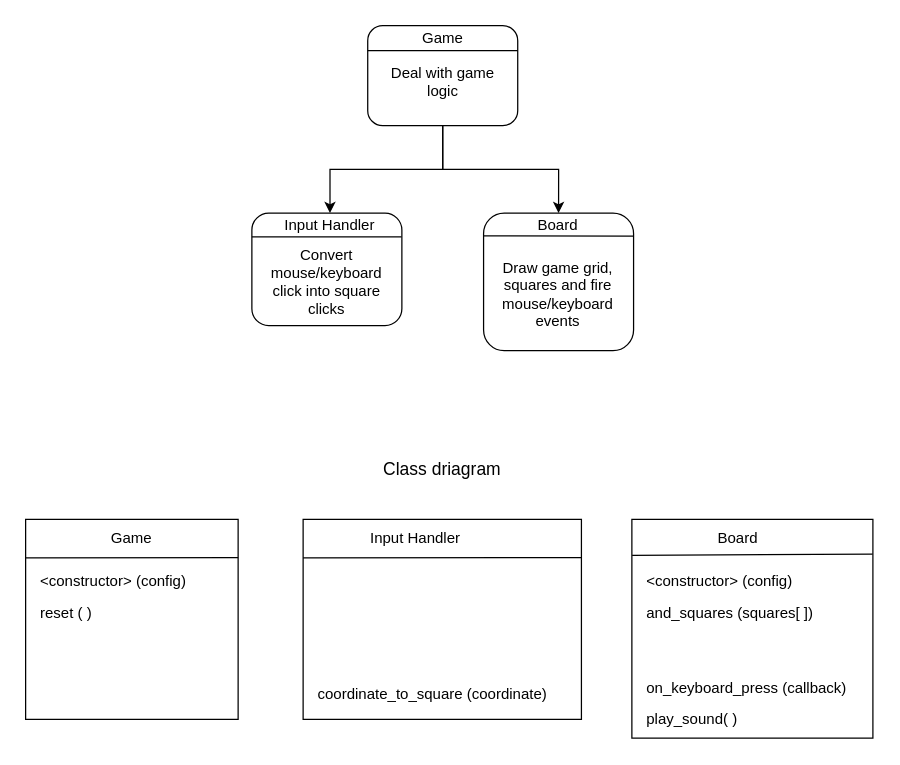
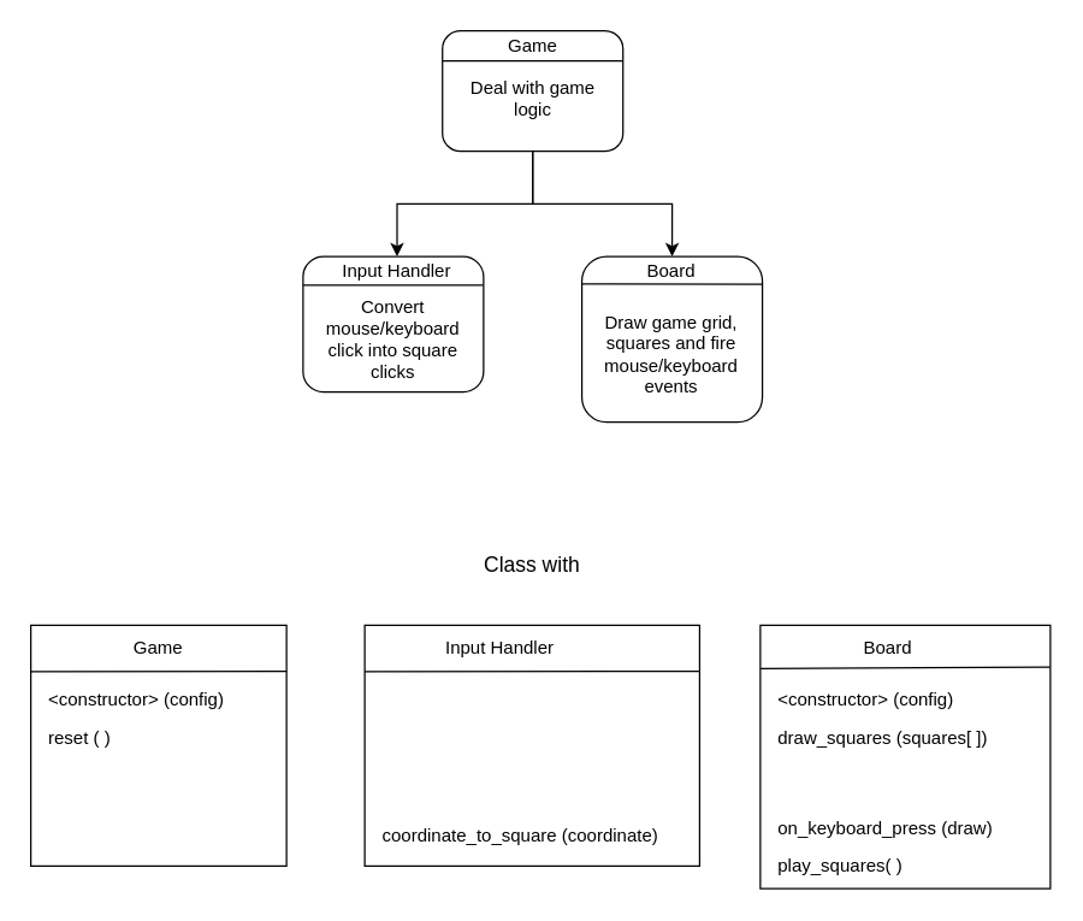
  <mxCell id="0" />
  <mxCell id="1" parent="0" />
  <mxCell id="2" style="edgeStyle=orthogonalEdgeStyle;rounded=0;orthogonalLoop=1;jettySize=auto;html=1;exitX=0.5;exitY=1;exitDx=0;exitDy=0;entryX=0.5;entryY=0;entryDx=0;entryDy=0;" parent="1" source="4" target="13" edge="1"><mxGeometry relative="1" as="geometry" /></mxCell>
  <mxCell id="3" style="edgeStyle=orthogonalEdgeStyle;rounded=0;orthogonalLoop=1;jettySize=auto;html=1;exitX=0.5;exitY=1;exitDx=0;exitDy=0;entryX=0.5;entryY=0;entryDx=0;entryDy=0;" parent="1" source="4" target="9" edge="1"><mxGeometry relative="1" as="geometry" /></mxCell>
  <mxCell id="4" value="" style="rounded=1;whiteSpace=wrap;html=1;" parent="1" vertex="1"><mxGeometry x="293.68" y="20" width="120" height="80" as="geometry" /></mxCell>
  <mxCell id="5" value="Game" style="text;html=1;strokeColor=none;fillColor=none;align=center;verticalAlign=middle;whiteSpace=wrap;rounded=0;" parent="1" vertex="1"><mxGeometry x="318.68" y="20" width="70" height="20" as="geometry" /></mxCell>
  <mxCell id="6" value="" style="endArrow=none;html=1;rounded=0;exitX=0;exitY=0.25;exitDx=0;exitDy=0;entryX=1;entryY=0.25;entryDx=0;entryDy=0;" parent="1" source="4" target="4" edge="1"><mxGeometry width="50" height="50" relative="1" as="geometry"><mxPoint x="353.68" y="100" as="sourcePoint" /><mxPoint x="403.68" y="50" as="targetPoint" /></mxGeometry></mxCell>
  <mxCell id="7" value="Deal with game logic" style="text;html=1;strokeColor=none;fillColor=none;align=center;verticalAlign=middle;whiteSpace=wrap;rounded=0;" parent="1" vertex="1"><mxGeometry x="308.68" y="40" width="90" height="50" as="geometry" /></mxCell>
  <mxCell id="8" value="" style="rounded=1;whiteSpace=wrap;html=1;" parent="1" vertex="1"><mxGeometry x="386.36" y="170" width="120" height="110" as="geometry" /></mxCell>
  <mxCell id="9" value="Board" style="text;html=1;strokeColor=none;fillColor=none;align=center;verticalAlign=middle;whiteSpace=wrap;rounded=0;" parent="1" vertex="1"><mxGeometry x="411.36" y="170" width="70" height="20" as="geometry" /></mxCell>
  <mxCell id="10" value="" style="endArrow=none;html=1;rounded=0;exitX=-0.003;exitY=0.166;exitDx=0;exitDy=0;entryX=1;entryY=0.167;entryDx=0;entryDy=0;exitPerimeter=0;entryPerimeter=0;" parent="1" source="8" target="8" edge="1"><mxGeometry width="50" height="50" relative="1" as="geometry"><mxPoint x="446.36" y="250" as="sourcePoint" /><mxPoint x="496.36" y="200" as="targetPoint" /></mxGeometry></mxCell>
  <mxCell id="11" value="Draw game grid, squares and fire mouse/keyboard events" style="text;html=1;strokeColor=none;fillColor=none;align=center;verticalAlign=middle;whiteSpace=wrap;rounded=0;" parent="1" vertex="1"><mxGeometry x="401.36" y="210" width="90" height="50" as="geometry" /></mxCell>
  <mxCell id="12" value="" style="rounded=1;whiteSpace=wrap;html=1;" parent="1" vertex="1"><mxGeometry x="201" y="170" width="120" height="90" as="geometry" /></mxCell>
  <mxCell id="13" value="Input Handler" style="text;html=1;strokeColor=none;fillColor=none;align=center;verticalAlign=middle;whiteSpace=wrap;rounded=0;" parent="1" vertex="1"><mxGeometry x="226" y="170" width="75" height="20" as="geometry" /></mxCell>
  <mxCell id="14" value="" style="endArrow=none;html=1;rounded=0;exitX=0;exitY=0.212;exitDx=0;exitDy=0;exitPerimeter=0;entryX=0.998;entryY=0.212;entryDx=0;entryDy=0;entryPerimeter=0;" parent="1" source="12" target="12" edge="1"><mxGeometry width="50" height="50" relative="1" as="geometry"><mxPoint x="261" y="250" as="sourcePoint" /><mxPoint x="321" y="190" as="targetPoint" /></mxGeometry></mxCell>
  <mxCell id="15" value="Convert mouse/keyboard click into square clicks" style="text;html=1;strokeColor=none;fillColor=none;align=center;verticalAlign=middle;whiteSpace=wrap;rounded=0;" parent="1" vertex="1"><mxGeometry x="216" y="200" width="90" height="50" as="geometry" /></mxCell>
  <mxCell id="16" value="" style="rounded=0;whiteSpace=wrap;html=1;fontSize=14;" parent="1" vertex="1"><mxGeometry x="20" y="415" width="170" height="160" as="geometry" /></mxCell>
- <mxCell id="17" value="Class driagram" style="text;html=1;strokeColor=none;fillColor=none;align=center;verticalAlign=middle;whiteSpace=wrap;rounded=0;fontSize=14;" parent="1" vertex="1"><mxGeometry x="271" y="355" width="165" height="40" as="geometry" /></mxCell>
+ <mxCell id="17" value="Class with" style="text;html=1;strokeColor=none;fillColor=none;align=center;verticalAlign=middle;whiteSpace=wrap;rounded=0;fontSize=14;" parent="1" vertex="1"><mxGeometry x="271" y="355" width="165" height="40" as="geometry" /></mxCell>
  <mxCell id="18" value="" style="endArrow=none;html=1;rounded=0;fontSize=14;exitX=0;exitY=0.193;exitDx=0;exitDy=0;entryX=1;entryY=0.191;entryDx=0;entryDy=0;exitPerimeter=0;entryPerimeter=0;" parent="1" source="16" target="16" edge="1"><mxGeometry width="50" height="50" relative="1" as="geometry"><mxPoint x="250" y="395" as="sourcePoint" /><mxPoint x="300" y="345" as="targetPoint" /></mxGeometry></mxCell>
  <mxCell id="19" value="Game" style="text;html=1;strokeColor=none;fillColor=none;align=center;verticalAlign=middle;whiteSpace=wrap;rounded=0;fontSize=12;" parent="1" vertex="1"><mxGeometry x="75" y="415" width="60" height="30" as="geometry" /></mxCell>
  <mxCell id="20" value="reset ( )" style="text;html=1;strokeColor=none;fillColor=none;align=left;verticalAlign=middle;whiteSpace=wrap;rounded=0;fontSize=12;" parent="1" vertex="1"><mxGeometry x="30" y="475" width="60" height="30" as="geometry" /></mxCell>
  <mxCell id="21" value="&amp;lt;constructor&amp;gt; (config)" style="text;html=1;strokeColor=none;fillColor=none;align=left;verticalAlign=middle;whiteSpace=wrap;rounded=0;fontSize=12;" parent="1" vertex="1"><mxGeometry x="30" y="455" width="120" height="20" as="geometry" /></mxCell>
  <mxCell id="22" value="" style="rounded=0;whiteSpace=wrap;html=1;fontSize=14;" parent="1" vertex="1"><mxGeometry x="505" y="415" width="192.82" height="175" as="geometry" /></mxCell>
  <mxCell id="23" value="" style="endArrow=none;html=1;rounded=0;fontSize=14;exitX=0.001;exitY=0.164;exitDx=0;exitDy=0;exitPerimeter=0;entryX=0.999;entryY=0.159;entryDx=0;entryDy=0;entryPerimeter=0;" parent="1" source="22" target="22" edge="1"><mxGeometry width="50" height="50" relative="1" as="geometry"><mxPoint x="735" y="395" as="sourcePoint" /><mxPoint x="700" y="444" as="targetPoint" /></mxGeometry></mxCell>
  <mxCell id="24" value="Board" style="text;html=1;strokeColor=none;fillColor=none;align=center;verticalAlign=middle;whiteSpace=wrap;rounded=0;fontSize=12;" parent="1" vertex="1"><mxGeometry x="560" y="415" width="60" height="30" as="geometry" /></mxCell>
- <mxCell id="25" value="and_squares (squares[ ])" style="text;html=1;strokeColor=none;fillColor=none;align=left;verticalAlign=middle;whiteSpace=wrap;rounded=0;fontSize=12;" parent="1" vertex="1"><mxGeometry x="515" y="475" width="150.32" height="30" as="geometry" /></mxCell>
+ <mxCell id="25" value="draw_squares (squares[ ])" style="text;html=1;strokeColor=none;fillColor=none;align=left;verticalAlign=middle;whiteSpace=wrap;rounded=0;fontSize=12;" parent="1" vertex="1"><mxGeometry x="515" y="475" width="150.32" height="30" as="geometry" /></mxCell>
  <mxCell id="26" value="&amp;lt;constructor&amp;gt; (config)" style="text;html=1;strokeColor=none;fillColor=none;align=left;verticalAlign=middle;whiteSpace=wrap;rounded=0;fontSize=12;" parent="1" vertex="1"><mxGeometry x="515" y="455" width="120" height="20" as="geometry" /></mxCell>
- <mxCell id="27" value="on_keyboard_press (callback)" style="text;html=1;strokeColor=none;fillColor=none;align=left;verticalAlign=middle;whiteSpace=wrap;rounded=0;fontSize=12;" parent="1" vertex="1"><mxGeometry x="515" y="535" width="162.82" height="30" as="geometry" /></mxCell>
+ <mxCell id="27" value="on_keyboard_press (draw)" style="text;html=1;strokeColor=none;fillColor=none;align=left;verticalAlign=middle;whiteSpace=wrap;rounded=0;fontSize=12;" parent="1" vertex="1"><mxGeometry x="515" y="535" width="162.82" height="30" as="geometry" /></mxCell>
  <mxCell id="28" value="" style="rounded=0;whiteSpace=wrap;html=1;fontSize=14;" parent="1" vertex="1"><mxGeometry x="242" y="415" width="222.64" height="160" as="geometry" /></mxCell>
  <mxCell id="29" value="" style="endArrow=none;html=1;rounded=0;fontSize=14;exitX=0;exitY=0.193;exitDx=0;exitDy=0;entryX=1;entryY=0.191;entryDx=0;entryDy=0;exitPerimeter=0;entryPerimeter=0;" parent="1" source="28" target="28" edge="1"><mxGeometry width="50" height="50" relative="1" as="geometry"><mxPoint x="472" y="395" as="sourcePoint" /><mxPoint x="522" y="345" as="targetPoint" /></mxGeometry></mxCell>
  <mxCell id="30" value="Input Handler" style="text;html=1;strokeColor=none;fillColor=none;align=center;verticalAlign=middle;whiteSpace=wrap;rounded=0;fontSize=12;" parent="1" vertex="1"><mxGeometry x="288.18" y="415" width="87.64" height="30" as="geometry" /></mxCell>
  <mxCell id="31" value="coordinate_to_square (coordinate)" style="text;html=1;strokeColor=none;fillColor=none;align=left;verticalAlign=middle;whiteSpace=wrap;rounded=0;fontSize=12;" parent="1" vertex="1"><mxGeometry x="252" y="540" width="198" height="30" as="geometry" /></mxCell>
- <mxCell id="32" value="play_sound( )" style="text;html=1;strokeColor=none;fillColor=none;align=left;verticalAlign=middle;whiteSpace=wrap;rounded=0;fontSize=12;" vertex="1" parent="1"><mxGeometry x="515" y="560" width="162.82" height="30" as="geometry" /></mxCell>
+ <mxCell id="32" value="play_squares( )" style="text;html=1;strokeColor=none;fillColor=none;align=left;verticalAlign=middle;whiteSpace=wrap;rounded=0;fontSize=12;" vertex="1" parent="1"><mxGeometry x="515" y="560" width="162.82" height="30" as="geometry" /></mxCell>
